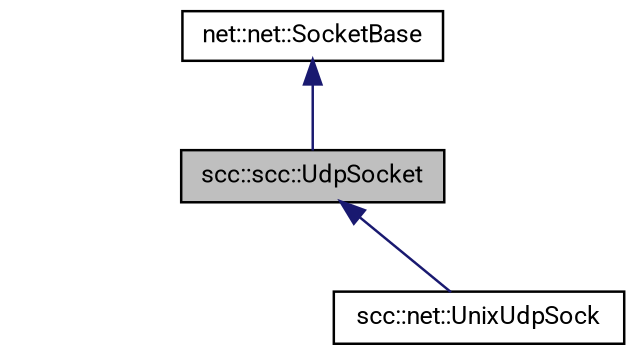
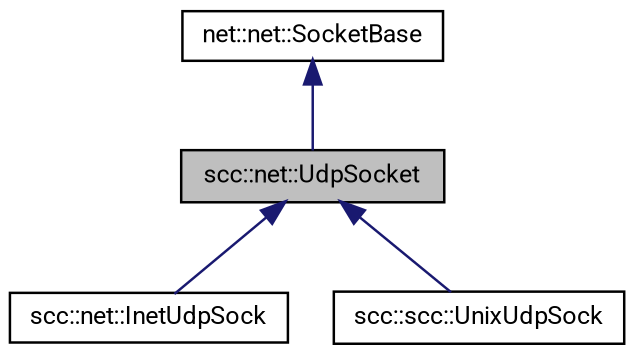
  digraph {
    fontname=Roboto
    node [color=black fillcolor=white fontname=Roboto fontsize=10 shape=record style=filled]
    edge [color=midnightblue dir=back fontname=Roboto fontsize=10 labelfontname=Helvetica labelfontsize=10 style=solid]
-   n1 [fillcolor=grey75 fontcolor=black height=0.2 label="scc::scc::UdpSocket" width=0.4]
-   n3 [height=0.2 label="scc::net::UnixUdpSock" width=0.4]
+   n1 [fillcolor=grey75 fontcolor=black height=0.2 label="scc::net::UdpSocket" width=0.4]
+   n2 [height=0.2 label="scc::net::InetUdpSock" width=0.4]
+   n3 [height=0.2 label="scc::scc::UnixUdpSock" width=0.4]
    n4 [height=0.2 label="net::net::SocketBase" width=0.4]
+   n1 -> n2
    n1 -> n3
    n4 -> n1
  }
